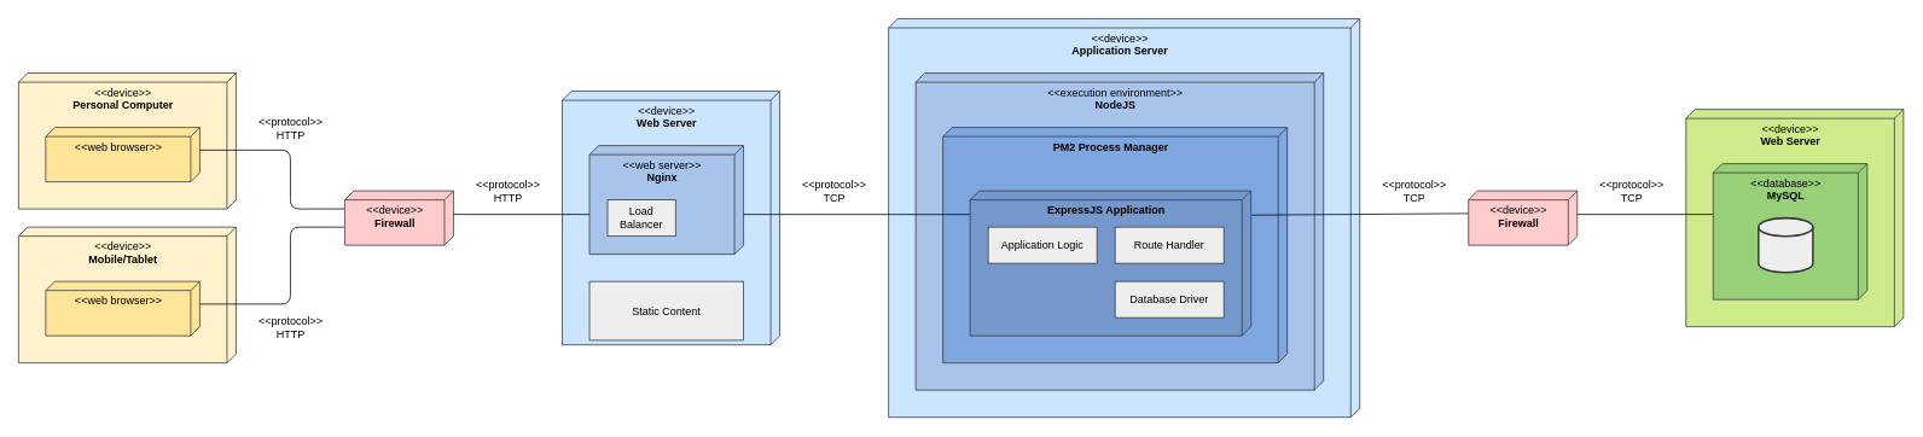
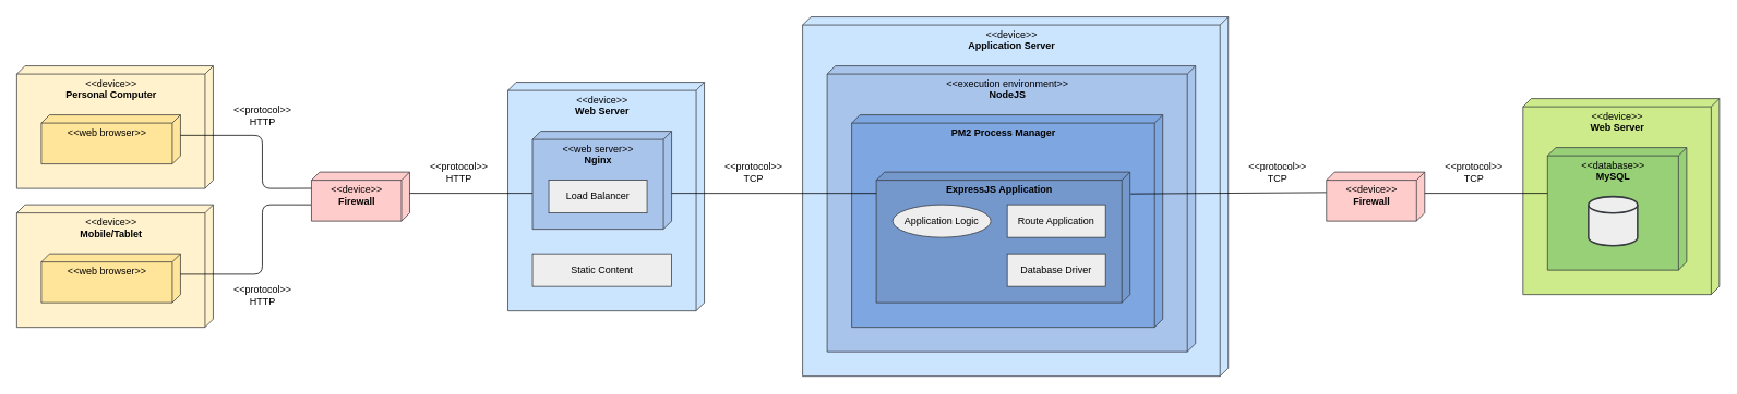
  <mxCell id="0" />
  <mxCell id="1" parent="0" />
  <mxCell id="2" value="" style="group" vertex="1" connectable="0" parent="1"><mxGeometry x="20" y="80" width="240" height="320" as="geometry" /></mxCell>
  <mxCell id="3" value="&amp;lt;&amp;lt;device&amp;gt;&amp;gt;&lt;br&gt;&lt;b&gt;Personal Computer&lt;/b&gt;" style="verticalAlign=top;align=center;spacingTop=8;spacingLeft=2;spacingRight=12;shape=cube;size=10;direction=south;fontStyle=0;html=1;strokeColor=#36393d;fillColor=#FFF2CC;" vertex="1" parent="2"><mxGeometry width="240" height="150" as="geometry" /></mxCell>
  <mxCell id="4" value="&amp;lt;&amp;lt;web browser&amp;gt;&amp;gt;" style="verticalAlign=top;align=center;spacingTop=8;spacingLeft=2;spacingRight=12;shape=cube;size=10;direction=south;fontStyle=0;html=1;strokeColor=#36393d;fillColor=#FFE599;" vertex="1" parent="2"><mxGeometry x="30" y="60" width="170" height="60" as="geometry" /></mxCell>
  <mxCell id="5" value="&amp;lt;&amp;lt;device&amp;gt;&amp;gt;&lt;br&gt;&lt;b&gt;Mobile/Tablet&lt;/b&gt;" style="verticalAlign=top;align=center;spacingTop=8;spacingLeft=2;spacingRight=12;shape=cube;size=10;direction=south;fontStyle=0;html=1;strokeColor=#36393d;fillColor=#FFF2CC;" vertex="1" parent="2"><mxGeometry y="170" width="240" height="150" as="geometry" /></mxCell>
  <mxCell id="6" value="&amp;lt;&amp;lt;web browser&amp;gt;&amp;gt;" style="verticalAlign=top;align=center;spacingTop=8;spacingLeft=2;spacingRight=12;shape=cube;size=10;direction=south;fontStyle=0;html=1;strokeColor=#36393d;fillColor=#FFE599;" vertex="1" parent="2"><mxGeometry x="30" y="230" width="170" height="60" as="geometry" /></mxCell>
  <mxCell id="7" value="&amp;lt;&amp;lt;device&amp;gt;&amp;gt;&lt;br&gt;&lt;b&gt;Firewall&lt;/b&gt;" style="verticalAlign=top;align=center;spacingTop=8;spacingLeft=2;spacingRight=12;shape=cube;size=10;direction=south;fontStyle=0;html=1;fillColor=#ffcccc;strokeColor=#36393d;" vertex="1" parent="1"><mxGeometry x="380" y="210" width="120" height="60" as="geometry" /></mxCell>
  <mxCell id="8" value="" style="group" vertex="1" connectable="0" parent="1"><mxGeometry x="620" y="100" width="240" height="280" as="geometry" /></mxCell>
  <mxCell id="9" value="&amp;lt;&amp;lt;device&amp;gt;&amp;gt;&lt;br&gt;&lt;b&gt;Web Server&lt;/b&gt;" style="verticalAlign=top;align=center;spacingTop=8;spacingLeft=2;spacingRight=12;shape=cube;size=10;direction=south;fontStyle=0;html=1;fillColor=#cce5ff;strokeColor=#36393d;" vertex="1" parent="8"><mxGeometry width="240" height="280" as="geometry" /></mxCell>
  <mxCell id="10" value="&amp;lt;&amp;lt;web server&amp;gt;&amp;gt;&lt;br&gt;&lt;b&gt;Nginx&lt;/b&gt;" style="verticalAlign=top;align=center;spacingTop=8;spacingLeft=2;spacingRight=12;shape=cube;size=10;direction=south;fontStyle=0;html=1;strokeColor=#36393d;fillColor=#A9C4EB;" vertex="1" parent="8"><mxGeometry x="30" y="60" width="170" height="120" as="geometry" /></mxCell>
- <mxCell id="11" value="Load Balancer" style="rounded=0;whiteSpace=wrap;html=1;align=center;fillColor=#eeeeee;strokeColor=#36393d;" vertex="1" parent="8"><mxGeometry x="50" y="120" width="75" height="40" as="geometry" /></mxCell>
- <mxCell id="12" value="Static Content" style="rounded=0;whiteSpace=wrap;html=1;align=center;fillColor=#eeeeee;strokeColor=#36393d;" vertex="1" parent="8"><mxGeometry x="30" y="210" width="170" height="65" as="geometry" /></mxCell>
+ <mxCell id="11" value="Load Balancer" style="rounded=0;whiteSpace=wrap;html=1;align=center;fillColor=#eeeeee;strokeColor=#36393d;" vertex="1" parent="8"><mxGeometry x="50" y="120" width="120" height="40" as="geometry" /></mxCell>
+ <mxCell id="12" value="Static Content" style="rounded=0;whiteSpace=wrap;html=1;align=center;fillColor=#eeeeee;strokeColor=#36393d;" vertex="1" parent="8"><mxGeometry x="30" y="210" width="170" height="40" as="geometry" /></mxCell>
  <mxCell id="13" value="" style="group" vertex="1" connectable="0" parent="1"><mxGeometry x="980" y="20" width="520" height="440" as="geometry" /></mxCell>
  <mxCell id="14" value="&amp;lt;&amp;lt;device&amp;gt;&amp;gt;&lt;br&gt;&lt;b&gt;Application Server&lt;/b&gt;" style="verticalAlign=top;align=center;spacingTop=8;spacingLeft=2;spacingRight=12;shape=cube;size=10;direction=south;fontStyle=0;html=1;fillColor=#cce5ff;strokeColor=#36393d;" vertex="1" parent="13"><mxGeometry width="520" height="440" as="geometry" /></mxCell>
  <mxCell id="15" value="&amp;lt;&amp;lt;execution environment&amp;gt;&amp;gt;&lt;br&gt;&lt;b&gt;NodeJS&lt;/b&gt;" style="verticalAlign=top;align=center;spacingTop=8;spacingLeft=2;spacingRight=12;shape=cube;size=10;direction=south;fontStyle=0;html=1;strokeColor=#36393d;fillColor=#A9C4EB;" vertex="1" parent="13"><mxGeometry x="30" y="60" width="450" height="350" as="geometry" /></mxCell>
  <mxCell id="16" value="&lt;b&gt;PM2 Process Manager&lt;/b&gt;" style="verticalAlign=top;align=center;spacingTop=8;spacingLeft=2;spacingRight=12;shape=cube;size=10;direction=south;fontStyle=0;html=1;strokeColor=#36393d;fillColor=#7EA6E0;" vertex="1" parent="13"><mxGeometry x="60" y="120" width="380" height="260" as="geometry" /></mxCell>
  <mxCell id="17" value="&lt;b&gt;ExpressJS Application&lt;/b&gt;" style="verticalAlign=top;align=center;spacingTop=8;spacingLeft=2;spacingRight=12;shape=cube;size=10;direction=south;fontStyle=0;html=1;strokeColor=#36393d;fillColor=#7497CC;" vertex="1" parent="13"><mxGeometry x="90" y="190" width="310" height="160" as="geometry" /></mxCell>
  <mxCell id="18" value="" style="group" vertex="1" connectable="0" parent="13"><mxGeometry x="110" y="230" width="260" height="100" as="geometry" /></mxCell>
- <mxCell id="19" value="Application Logic" style="rounded=0;whiteSpace=wrap;html=1;align=center;fillColor=#eeeeee;strokeColor=#36393d;" vertex="1" parent="18"><mxGeometry width="120" height="40" as="geometry" /></mxCell>
- <mxCell id="20" value="Route Handler" style="rounded=0;whiteSpace=wrap;html=1;align=center;fillColor=#eeeeee;strokeColor=#36393d;" vertex="1" parent="18"><mxGeometry x="140" width="120" height="40" as="geometry" /></mxCell>
+ <mxCell id="19" value="Application Logic" style="ellipse;whiteSpace=wrap;html=1;align=center;fillColor=#eeeeee;strokeColor=#36393d;" vertex="1" parent="18"><mxGeometry width="120" height="40" as="geometry" /></mxCell>
+ <mxCell id="20" value="Route Application" style="rounded=0;whiteSpace=wrap;html=1;align=center;fillColor=#eeeeee;strokeColor=#36393d;" vertex="1" parent="18"><mxGeometry x="140" width="120" height="40" as="geometry" /></mxCell>
  <mxCell id="21" value="Database Driver" style="rounded=0;whiteSpace=wrap;html=1;align=center;fillColor=#eeeeee;strokeColor=#36393d;" vertex="1" parent="18"><mxGeometry x="140" y="60" width="120" height="40" as="geometry" /></mxCell>
  <mxCell id="22" value="" style="endArrow=none;html=1;exitX=0.167;exitY=-0.003;exitDx=0;exitDy=0;exitPerimeter=0;" edge="1" parent="13" source="17"><mxGeometry width="50" height="50" relative="1" as="geometry"><mxPoint x="400" y="220" as="sourcePoint" /><mxPoint x="640" y="215" as="targetPoint" /></mxGeometry></mxCell>
  <mxCell id="23" value="&amp;lt;&amp;lt;device&amp;gt;&amp;gt;&lt;br&gt;&lt;b&gt;Firewall&lt;/b&gt;" style="verticalAlign=top;align=center;spacingTop=8;spacingLeft=2;spacingRight=12;shape=cube;size=10;direction=south;fontStyle=0;html=1;fillColor=#ffcccc;strokeColor=#36393d;" vertex="1" parent="1"><mxGeometry x="1620" y="210" width="120" height="60" as="geometry" /></mxCell>
  <mxCell id="24" value="" style="group" vertex="1" connectable="0" parent="1"><mxGeometry x="1860" y="120" width="240" height="240" as="geometry" /></mxCell>
  <mxCell id="25" value="&amp;lt;&amp;lt;device&amp;gt;&amp;gt;&lt;br&gt;&lt;b&gt;Web Server&lt;/b&gt;" style="verticalAlign=top;align=center;spacingTop=8;spacingLeft=2;spacingRight=12;shape=cube;size=10;direction=south;fontStyle=0;html=1;fillColor=#cdeb8b;strokeColor=#36393d;" vertex="1" parent="24"><mxGeometry width="240" height="240" as="geometry" /></mxCell>
  <mxCell id="26" value="&amp;lt;&amp;lt;database&amp;gt;&amp;gt;&lt;br&gt;&lt;b&gt;MySQL&lt;/b&gt;" style="verticalAlign=top;align=center;spacingTop=8;spacingLeft=2;spacingRight=12;shape=cube;size=10;direction=south;fontStyle=0;html=1;strokeColor=#36393d;fillColor=#97D077;" vertex="1" parent="24"><mxGeometry x="30" y="60" width="170" height="150" as="geometry" /></mxCell>
  <mxCell id="27" value="" style="strokeWidth=2;html=1;shape=mxgraph.flowchart.database;whiteSpace=wrap;fillColor=#eeeeee;align=center;strokeColor=#36393d;" vertex="1" parent="24"><mxGeometry x="80" y="120" width="60" height="60" as="geometry" /></mxCell>
  <mxCell id="28" value="" style="endArrow=none;html=1;exitX=0;exitY=0;exitDx=25;exitDy=0;exitPerimeter=0;entryX=0.331;entryY=1.001;entryDx=0;entryDy=0;entryPerimeter=0;" edge="1" parent="1" source="4" target="7"><mxGeometry width="50" height="50" relative="1" as="geometry"><mxPoint x="450" y="356" as="sourcePoint" /><mxPoint x="500" y="306" as="targetPoint" /><Array as="points"><mxPoint x="320" y="165" /><mxPoint x="320" y="230" /></Array></mxGeometry></mxCell>
  <mxCell id="29" value="" style="endArrow=none;html=1;exitX=0;exitY=0;exitDx=25;exitDy=0;exitPerimeter=0;entryX=0.667;entryY=1.005;entryDx=0;entryDy=0;entryPerimeter=0;" edge="1" parent="1" source="6" target="7"><mxGeometry width="50" height="50" relative="1" as="geometry"><mxPoint x="240" y="286" as="sourcePoint" /><mxPoint x="399.88" y="350.86" as="targetPoint" /><Array as="points"><mxPoint x="320" y="335" /><mxPoint x="320" y="250" /></Array></mxGeometry></mxCell>
  <mxCell id="30" value="" style="endArrow=none;html=1;entryX=0;entryY=0;entryDx=25;entryDy=0;entryPerimeter=0;" edge="1" parent="1"><mxGeometry width="50" height="50" relative="1" as="geometry"><mxPoint x="500" y="236" as="sourcePoint" /><mxPoint x="650" y="236" as="targetPoint" /></mxGeometry></mxCell>
  <mxCell id="31" value="" style="endArrow=none;html=1;exitX=0;exitY=0;exitDx=25;exitDy=0;exitPerimeter=0;entryX=0.163;entryY=1;entryDx=0;entryDy=0;entryPerimeter=0;" edge="1" parent="1" target="17"><mxGeometry width="50" height="50" relative="1" as="geometry"><mxPoint x="820" y="236" as="sourcePoint" /><mxPoint x="970" y="236" as="targetPoint" /></mxGeometry></mxCell>
  <mxCell id="32" value="" style="endArrow=none;html=1;entryX=0;entryY=0;entryDx=25;entryDy=0;entryPerimeter=0;" edge="1" parent="1"><mxGeometry width="50" height="50" relative="1" as="geometry"><mxPoint x="1740" y="236" as="sourcePoint" /><mxPoint x="1890" y="236" as="targetPoint" /></mxGeometry></mxCell>
  <mxCell id="33" value="&amp;lt;&amp;lt;protocol&amp;gt;&amp;gt;&lt;br&gt;HTTP" style="text;html=1;align=center;verticalAlign=middle;resizable=0;points=[];autosize=1;" vertex="1" parent="1"><mxGeometry x="275" y="126" width="90" height="30" as="geometry" /></mxCell>
  <mxCell id="34" value="&amp;lt;&amp;lt;protocol&amp;gt;&amp;gt;&lt;br&gt;HTTP" style="text;html=1;align=center;verticalAlign=middle;resizable=0;points=[];autosize=1;" vertex="1" parent="1"><mxGeometry x="275" y="346" width="90" height="30" as="geometry" /></mxCell>
  <mxCell id="35" value="&amp;lt;&amp;lt;protocol&amp;gt;&amp;gt;&lt;br&gt;HTTP" style="text;html=1;align=center;verticalAlign=middle;resizable=0;points=[];autosize=1;" vertex="1" parent="1"><mxGeometry x="515" y="196" width="90" height="30" as="geometry" /></mxCell>
  <mxCell id="36" value="&amp;lt;&amp;lt;protocol&amp;gt;&amp;gt;&lt;br&gt;TCP" style="text;html=1;align=center;verticalAlign=middle;resizable=0;points=[];autosize=1;" vertex="1" parent="1"><mxGeometry x="875" y="196" width="90" height="30" as="geometry" /></mxCell>
  <mxCell id="37" value="&amp;lt;&amp;lt;protocol&amp;gt;&amp;gt;&lt;br&gt;TCP" style="text;html=1;align=center;verticalAlign=middle;resizable=0;points=[];autosize=1;" vertex="1" parent="1"><mxGeometry x="1515" y="196" width="90" height="30" as="geometry" /></mxCell>
  <mxCell id="38" value="&amp;lt;&amp;lt;protocol&amp;gt;&amp;gt;&lt;br&gt;TCP" style="text;html=1;align=center;verticalAlign=middle;resizable=0;points=[];autosize=1;" vertex="1" parent="1"><mxGeometry x="1755" y="196" width="90" height="30" as="geometry" /></mxCell>
